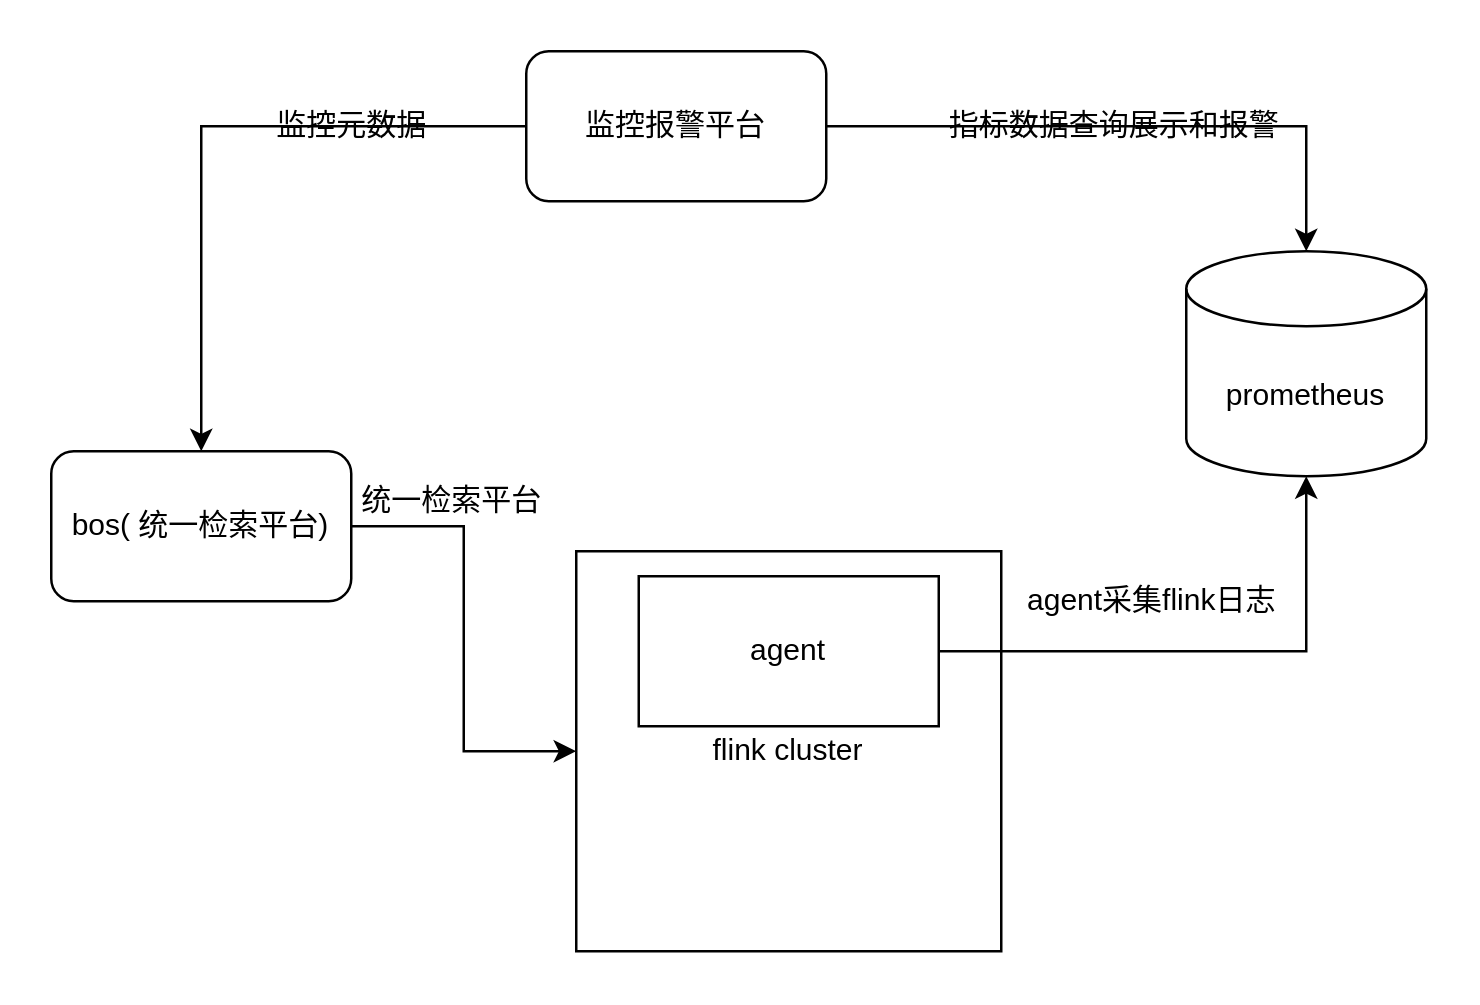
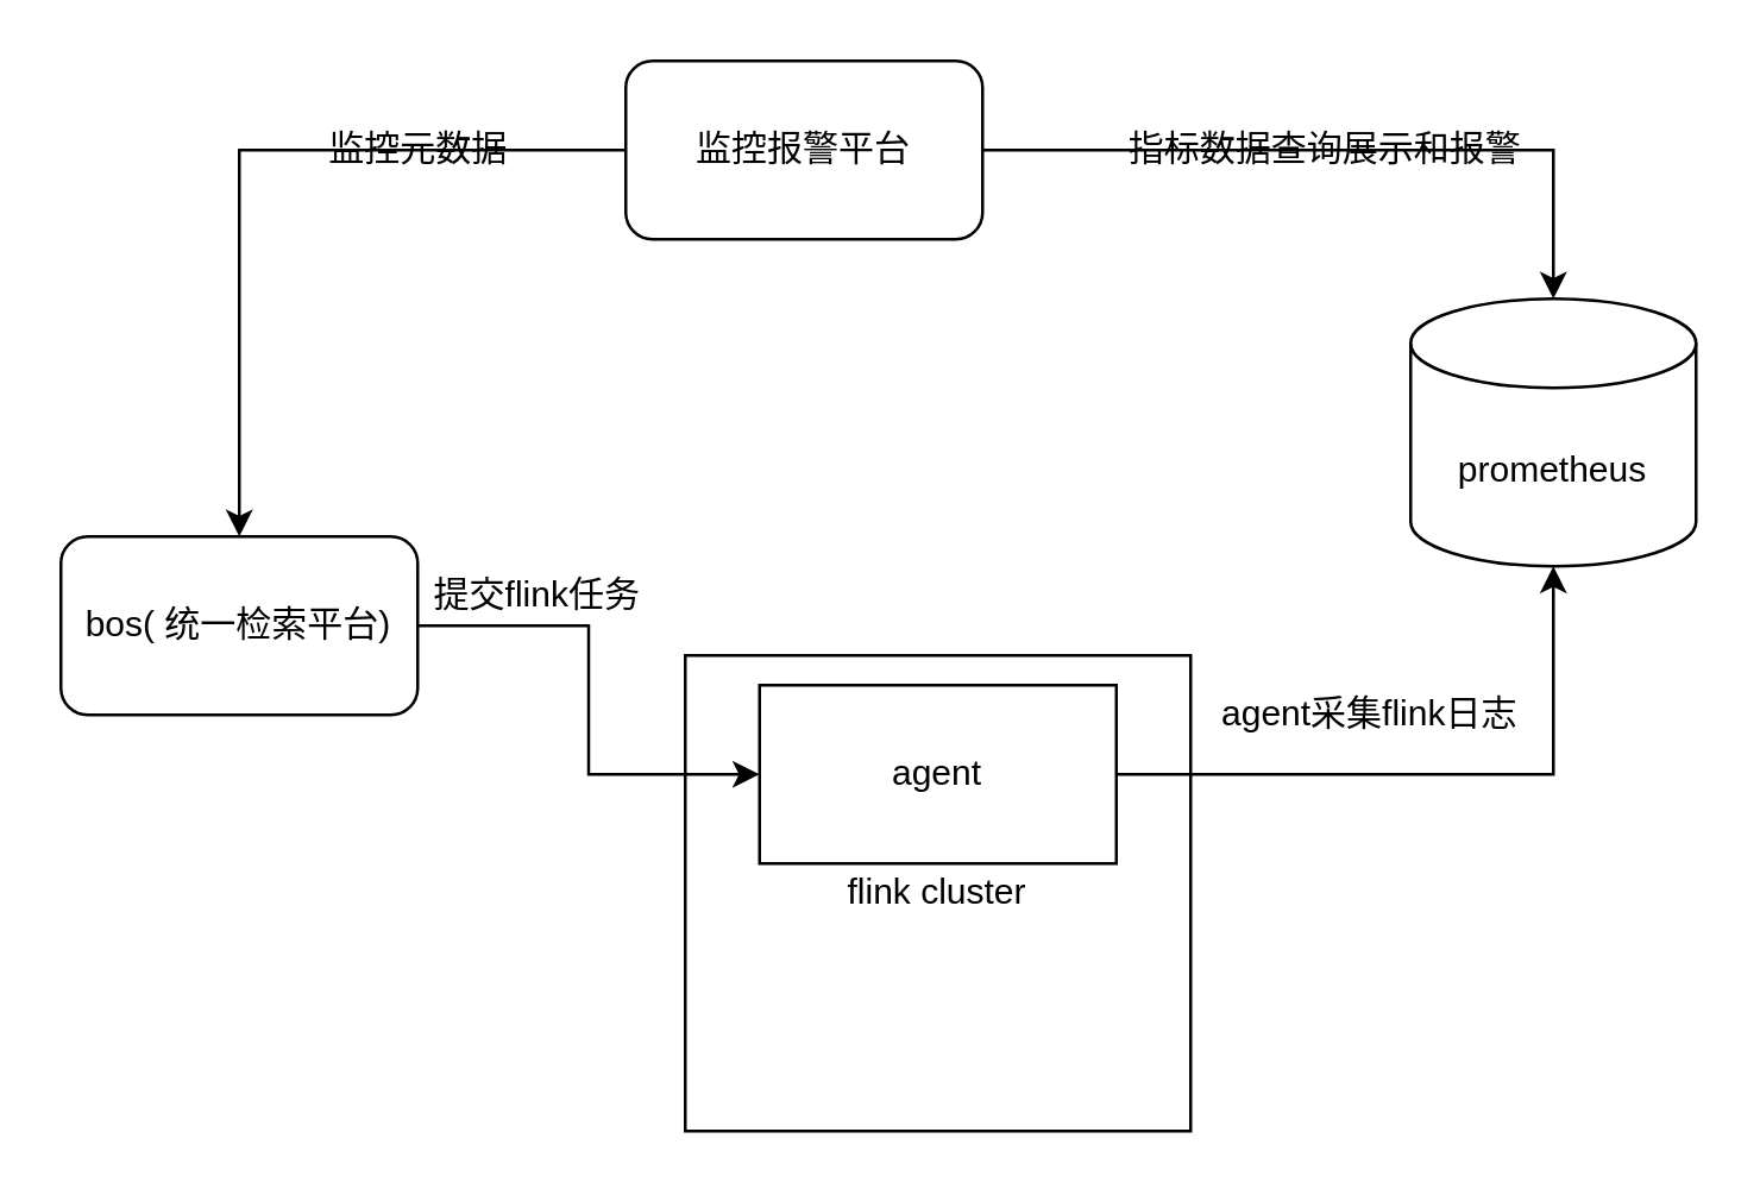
  <mxCell id="0" />
  <mxCell id="1" parent="0" />
  <mxCell id="2" value="flink cluster" style="rounded=0;whiteSpace=wrap;html=1;" vertex="1" parent="1"><mxGeometry x="230" y="220" width="170" height="160" as="geometry" /></mxCell>
  <mxCell id="3" value="prometheus" style="shape=cylinder3;whiteSpace=wrap;html=1;boundedLbl=1;backgroundOutline=1;size=15;" vertex="1" parent="1"><mxGeometry x="474" y="100" width="96" height="90" as="geometry" /></mxCell>
  <mxCell id="4" style="edgeStyle=orthogonalEdgeStyle;rounded=0;orthogonalLoop=1;jettySize=auto;html=1;entryX=0.5;entryY=0;entryDx=0;entryDy=0;entryPerimeter=0;" edge="1" parent="1" source="6" target="3"><mxGeometry relative="1" as="geometry" /></mxCell>
  <mxCell id="5" style="edgeStyle=orthogonalEdgeStyle;rounded=0;orthogonalLoop=1;jettySize=auto;html=1;entryX=0.5;entryY=0;entryDx=0;entryDy=0;" edge="1" parent="1" source="6" target="10"><mxGeometry relative="1" as="geometry" /></mxCell>
  <mxCell id="6" value="监控报警平台" style="rounded=1;whiteSpace=wrap;html=1;" vertex="1" parent="1"><mxGeometry x="210" y="20" width="120" height="60" as="geometry" /></mxCell>
  <mxCell id="7" style="edgeStyle=orthogonalEdgeStyle;rounded=0;orthogonalLoop=1;jettySize=auto;html=1;" edge="1" parent="1" source="8" target="3"><mxGeometry relative="1" as="geometry" /></mxCell>
  <mxCell id="8" value="agent" style="rounded=0;whiteSpace=wrap;html=1;" vertex="1" parent="1"><mxGeometry x="255" y="230" width="120" height="60" as="geometry" /></mxCell>
- <mxCell id="9" style="edgeStyle=orthogonalEdgeStyle;rounded=0;orthogonalLoop=1;jettySize=auto;html=1;entryX=0;entryY=0.5;entryDx=0;entryDy=0;" edge="1" parent="1" source="10" target="2"><mxGeometry relative="1" as="geometry" /></mxCell>
+ <mxCell id="9" style="edgeStyle=orthogonalEdgeStyle;rounded=0;orthogonalLoop=1;jettySize=auto;html=1;" edge="1" parent="1" source="10" target="8"><mxGeometry relative="1" as="geometry" /></mxCell>
  <mxCell id="10" value="bos( 统一检索平台)" style="rounded=1;whiteSpace=wrap;html=1;" vertex="1" parent="1"><mxGeometry x="20" y="180" width="120" height="60" as="geometry" /></mxCell>
- <mxCell id="11" value="统一检索平台" style="text;html=1;align=center;verticalAlign=middle;resizable=0;points=[];autosize=1;strokeColor=none;fillColor=none;" vertex="1" parent="1"><mxGeometry x="140" y="190" width="80" height="20" as="geometry" /></mxCell>
+ <mxCell id="11" value="提交flink任务" style="text;html=1;align=center;verticalAlign=middle;resizable=0;points=[];autosize=1;strokeColor=none;fillColor=none;" vertex="1" parent="1"><mxGeometry x="140" y="190" width="80" height="20" as="geometry" /></mxCell>
  <mxCell id="12" value="agent采集flink日志" style="text;html=1;align=center;verticalAlign=middle;resizable=0;points=[];autosize=1;strokeColor=none;fillColor=none;" vertex="1" parent="1"><mxGeometry x="405" y="230" width="110" height="20" as="geometry" /></mxCell>
  <mxCell id="13" value="指标数据查询展示和报警" style="text;html=1;align=center;verticalAlign=middle;resizable=0;points=[];autosize=1;strokeColor=none;fillColor=none;" vertex="1" parent="1"><mxGeometry x="370" y="40" width="150" height="20" as="geometry" /></mxCell>
  <mxCell id="14" value="监控元数据" style="text;html=1;align=center;verticalAlign=middle;resizable=0;points=[];autosize=1;strokeColor=none;fillColor=none;" vertex="1" parent="1"><mxGeometry x="100" y="40" width="80" height="20" as="geometry" /></mxCell>
